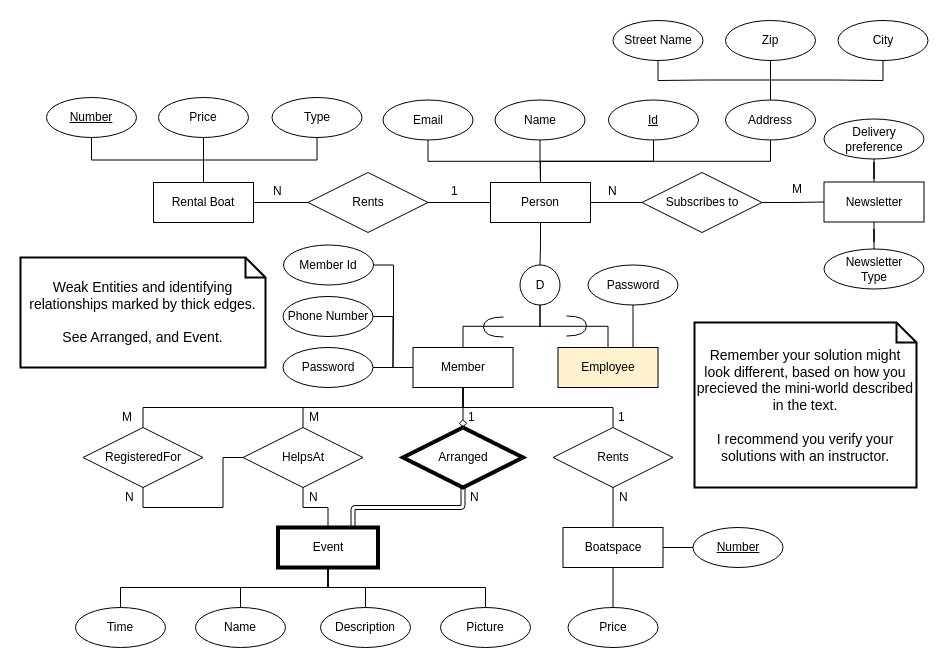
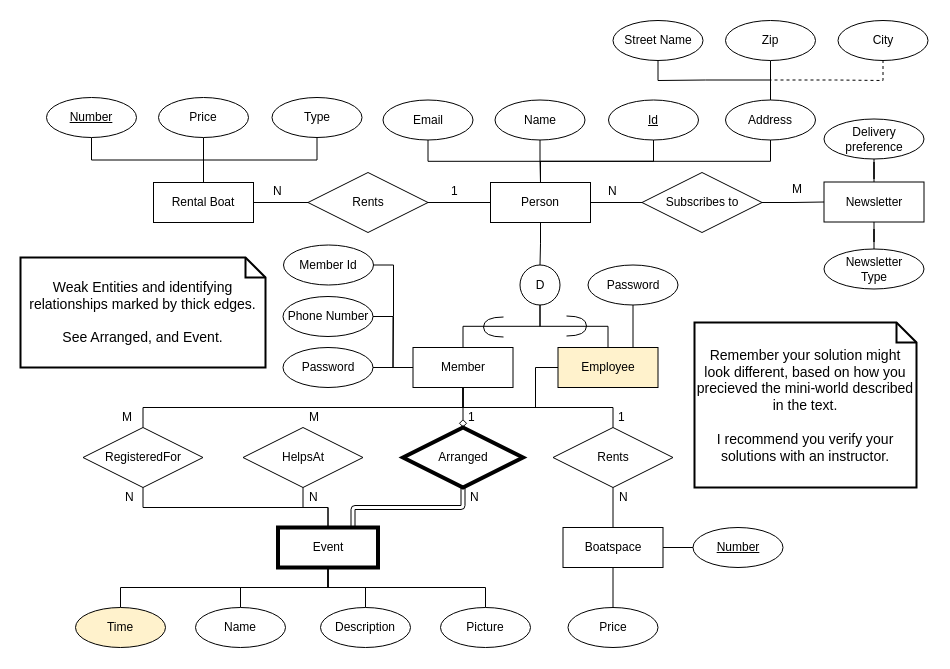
  <mxCell id="0" />
  <mxCell id="1" parent="0" />
  <mxCell id="2" style="edgeStyle=orthogonalEdgeStyle;rounded=0;orthogonalLoop=1;jettySize=auto;html=1;exitX=0.5;exitY=1;exitDx=0;exitDy=0;endArrow=none;endFill=0;" edge="1" parent="1" source="6" target="27"><mxGeometry relative="1" as="geometry" /></mxCell>
  <mxCell id="3" style="edgeStyle=orthogonalEdgeStyle;rounded=0;orthogonalLoop=1;jettySize=auto;html=1;exitX=0.5;exitY=1;exitDx=0;exitDy=0;endArrow=diamond;endFill=0;" edge="1" parent="1" source="6" target="21"><mxGeometry relative="1" as="geometry" /></mxCell>
- <mxCell id="4" style="edgeStyle=orthogonalEdgeStyle;rounded=0;orthogonalLoop=1;jettySize=auto;html=1;exitX=0.5;exitY=1;exitDx=0;exitDy=0;endArrow=none;endFill=0;" edge="1" parent="1" source="6" target="23"><mxGeometry relative="1" as="geometry" /></mxCell>
+ <mxCell id="4" style="edgeStyle=orthogonalEdgeStyle;rounded=0;orthogonalLoop=1;jettySize=auto;html=1;exitX=0.5;exitY=1;exitDx=0;exitDy=0;endArrow=none;endFill=0;" edge="1" parent="1" source="6" target="8"><mxGeometry relative="1" as="geometry" /></mxCell>
  <mxCell id="5" style="edgeStyle=orthogonalEdgeStyle;rounded=0;orthogonalLoop=1;jettySize=auto;html=1;exitX=0.5;exitY=1;exitDx=0;exitDy=0;endArrow=none;endFill=0;" edge="1" parent="1" source="6" target="25"><mxGeometry relative="1" as="geometry" /></mxCell>
  <mxCell id="6" value="Member" style="whiteSpace=wrap;html=1;align=center;" parent="1" vertex="1"><mxGeometry x="412.5" y="347" width="100" height="40" as="geometry" /></mxCell>
  <mxCell id="7" style="edgeStyle=orthogonalEdgeStyle;rounded=0;orthogonalLoop=1;jettySize=auto;html=1;exitX=0.75;exitY=0;exitDx=0;exitDy=0;endArrow=none;endFill=0;" edge="1" parent="1" source="8" target="86"><mxGeometry relative="1" as="geometry" /></mxCell>
  <mxCell id="8" value="Employee" style="whiteSpace=wrap;html=1;align=center;fillColor=#fff2cc;" parent="1" vertex="1"><mxGeometry x="557.5" y="347" width="100" height="40" as="geometry" /></mxCell>
  <mxCell id="9" style="edgeStyle=orthogonalEdgeStyle;rounded=0;orthogonalLoop=1;jettySize=auto;html=1;exitX=0.5;exitY=0;exitDx=0;exitDy=0;endArrow=none;endFill=0;" edge="1" parent="1" source="12" target="61"><mxGeometry relative="1" as="geometry" /></mxCell>
  <mxCell id="10" style="edgeStyle=orthogonalEdgeStyle;rounded=0;orthogonalLoop=1;jettySize=auto;html=1;exitX=0.5;exitY=0;exitDx=0;exitDy=0;endArrow=none;endFill=0;" edge="1" parent="1" source="12" target="60"><mxGeometry relative="1" as="geometry" /></mxCell>
  <mxCell id="11" style="edgeStyle=orthogonalEdgeStyle;rounded=0;orthogonalLoop=1;jettySize=auto;html=1;exitX=0.5;exitY=0;exitDx=0;exitDy=0;endArrow=none;endFill=0;" edge="1" parent="1" source="12" target="59"><mxGeometry relative="1" as="geometry" /></mxCell>
  <mxCell id="12" value="Rental Boat" style="whiteSpace=wrap;html=1;align=center;" parent="1" vertex="1"><mxGeometry x="153" y="182" width="100" height="40" as="geometry" /></mxCell>
  <mxCell id="13" style="edgeStyle=orthogonalEdgeStyle;rounded=0;orthogonalLoop=1;jettySize=auto;html=1;exitX=1;exitY=0.5;exitDx=0;exitDy=0;endArrow=none;endFill=0;" edge="1" parent="1" source="15" target="53"><mxGeometry relative="1" as="geometry" /></mxCell>
  <mxCell id="14" style="edgeStyle=orthogonalEdgeStyle;rounded=0;orthogonalLoop=1;jettySize=auto;html=1;exitX=0.5;exitY=1;exitDx=0;exitDy=0;endArrow=none;endFill=0;" edge="1" parent="1" source="15" target="57"><mxGeometry relative="1" as="geometry" /></mxCell>
  <mxCell id="15" value="Boatspace" style="whiteSpace=wrap;html=1;align=center;" parent="1" vertex="1"><mxGeometry x="562.5" y="527" width="100" height="40" as="geometry" /></mxCell>
  <mxCell id="16" style="edgeStyle=orthogonalEdgeStyle;rounded=0;orthogonalLoop=1;jettySize=auto;html=1;exitX=0.5;exitY=1;exitDx=0;exitDy=0;endArrow=none;endFill=0;" edge="1" parent="1" source="20" target="48"><mxGeometry relative="1" as="geometry" /></mxCell>
  <mxCell id="17" style="edgeStyle=orthogonalEdgeStyle;rounded=0;orthogonalLoop=1;jettySize=auto;html=1;exitX=0.5;exitY=1;exitDx=0;exitDy=0;endArrow=none;endFill=0;" edge="1" parent="1" source="20" target="49"><mxGeometry relative="1" as="geometry" /></mxCell>
  <mxCell id="18" style="edgeStyle=orthogonalEdgeStyle;rounded=0;orthogonalLoop=1;jettySize=auto;html=1;exitX=0.5;exitY=1;exitDx=0;exitDy=0;endArrow=none;endFill=0;" edge="1" parent="1" source="20" target="50"><mxGeometry relative="1" as="geometry" /></mxCell>
  <mxCell id="19" style="edgeStyle=orthogonalEdgeStyle;rounded=0;orthogonalLoop=1;jettySize=auto;html=1;exitX=0.5;exitY=1;exitDx=0;exitDy=0;endArrow=none;endFill=0;" edge="1" parent="1" source="20" target="51"><mxGeometry relative="1" as="geometry" /></mxCell>
  <mxCell id="20" value="Event" style="whiteSpace=wrap;html=1;align=center;strokeWidth=4;" parent="1" vertex="1"><mxGeometry x="277.5" y="527" width="100" height="40" as="geometry" /></mxCell>
  <mxCell id="21" value="Arranged" style="shape=rhombus;perimeter=rhombusPerimeter;whiteSpace=wrap;html=1;align=center;strokeWidth=4;" parent="1" vertex="1"><mxGeometry x="402.5" y="427" width="120" height="60" as="geometry" /></mxCell>
  <mxCell id="22" style="edgeStyle=orthogonalEdgeStyle;rounded=0;orthogonalLoop=1;jettySize=auto;html=1;exitX=0.5;exitY=1;exitDx=0;exitDy=0;endArrow=none;endFill=0;" edge="1" parent="1" source="23" target="20"><mxGeometry relative="1" as="geometry" /></mxCell>
  <mxCell id="23" value="HelpsAt" style="shape=rhombus;perimeter=rhombusPerimeter;whiteSpace=wrap;html=1;align=center;" parent="1" vertex="1"><mxGeometry x="242.5" y="427" width="120" height="60" as="geometry" /></mxCell>
- <mxCell id="24" style="edgeStyle=orthogonalEdgeStyle;rounded=0;orthogonalLoop=1;jettySize=auto;html=1;exitX=0.5;exitY=1;exitDx=0;exitDy=0;endArrow=none;endFill=0;" edge="1" parent="1" source="25" target="23"><mxGeometry relative="1" as="geometry" /></mxCell>
+ <mxCell id="24" style="edgeStyle=orthogonalEdgeStyle;rounded=0;orthogonalLoop=1;jettySize=auto;html=1;exitX=0.5;exitY=1;exitDx=0;exitDy=0;endArrow=none;endFill=0;" edge="1" parent="1" source="25" target="20"><mxGeometry relative="1" as="geometry" /></mxCell>
  <mxCell id="25" value="RegisteredFor" style="shape=rhombus;perimeter=rhombusPerimeter;whiteSpace=wrap;html=1;align=center;" parent="1" vertex="1"><mxGeometry x="82.5" y="427" width="120" height="60" as="geometry" /></mxCell>
  <mxCell id="26" style="edgeStyle=orthogonalEdgeStyle;rounded=0;orthogonalLoop=1;jettySize=auto;html=1;exitX=0.5;exitY=1;exitDx=0;exitDy=0;endArrow=none;endFill=0;" edge="1" parent="1" source="27" target="15"><mxGeometry relative="1" as="geometry" /></mxCell>
  <mxCell id="27" value="Rents" style="shape=rhombus;perimeter=rhombusPerimeter;whiteSpace=wrap;html=1;align=center;" parent="1" vertex="1"><mxGeometry x="552.5" y="427" width="120" height="60" as="geometry" /></mxCell>
  <mxCell id="28" style="edgeStyle=orthogonalEdgeStyle;rounded=0;orthogonalLoop=1;jettySize=auto;html=1;exitX=0.5;exitY=0;exitDx=0;exitDy=0;endArrow=none;endFill=0;" edge="1" parent="1" source="30" target="41"><mxGeometry relative="1" as="geometry" /></mxCell>
  <mxCell id="29" style="edgeStyle=orthogonalEdgeStyle;rounded=0;orthogonalLoop=1;jettySize=auto;html=1;exitX=0.5;exitY=1;exitDx=0;exitDy=0;endArrow=none;endFill=0;" edge="1" parent="1" source="30" target="44"><mxGeometry relative="1" as="geometry" /></mxCell>
  <mxCell id="30" value="Newsletter" style="whiteSpace=wrap;html=1;align=center;" parent="1" vertex="1"><mxGeometry x="823.5" y="181.5" width="100" height="40" as="geometry" /></mxCell>
  <mxCell id="31" style="edgeStyle=orthogonalEdgeStyle;rounded=0;orthogonalLoop=1;jettySize=auto;html=1;endArrow=none;endFill=0;exitX=0.5;exitY=0;exitDx=0;exitDy=0;" parent="1" source="37" target="66" edge="1"><mxGeometry relative="1" as="geometry"><mxPoint x="738" y="192" as="targetPoint" /></mxGeometry></mxCell>
  <mxCell id="32" style="edgeStyle=orthogonalEdgeStyle;rounded=0;orthogonalLoop=1;jettySize=auto;html=1;exitX=0;exitY=0.5;exitDx=0;exitDy=0;endArrow=none;endFill=0;" edge="1" parent="1" source="37" target="40"><mxGeometry relative="1" as="geometry" /></mxCell>
  <mxCell id="33" style="edgeStyle=orthogonalEdgeStyle;rounded=0;orthogonalLoop=1;jettySize=auto;html=1;exitX=0.5;exitY=1;exitDx=0;exitDy=0;entryX=0.5;entryY=0;entryDx=0;entryDy=0;endArrow=none;endFill=0;" edge="1" parent="1" source="37" target="47"><mxGeometry relative="1" as="geometry" /></mxCell>
  <mxCell id="34" style="edgeStyle=orthogonalEdgeStyle;rounded=0;orthogonalLoop=1;jettySize=auto;html=1;exitX=0.5;exitY=0;exitDx=0;exitDy=0;entryX=0.5;entryY=1;entryDx=0;entryDy=0;endArrow=none;endFill=0;" edge="1" parent="1" source="37" target="56"><mxGeometry relative="1" as="geometry" /></mxCell>
  <mxCell id="35" style="edgeStyle=orthogonalEdgeStyle;rounded=0;orthogonalLoop=1;jettySize=auto;html=1;exitX=0.5;exitY=0;exitDx=0;exitDy=0;entryX=0.5;entryY=1;entryDx=0;entryDy=0;endArrow=none;endFill=0;" edge="1" parent="1" source="37" target="52"><mxGeometry relative="1" as="geometry" /></mxCell>
  <mxCell id="36" style="edgeStyle=orthogonalEdgeStyle;rounded=0;orthogonalLoop=1;jettySize=auto;html=1;exitX=1;exitY=0.5;exitDx=0;exitDy=0;entryX=0;entryY=0.5;entryDx=0;entryDy=0;endArrow=none;endFill=0;" edge="1" parent="1" source="37" target="43"><mxGeometry relative="1" as="geometry" /></mxCell>
  <mxCell id="37" value="Person" style="whiteSpace=wrap;html=1;align=center;" parent="1" vertex="1"><mxGeometry x="490" y="182" width="100" height="40" as="geometry" /></mxCell>
  <mxCell id="38" style="edgeStyle=orthogonalEdgeStyle;rounded=0;orthogonalLoop=1;jettySize=auto;html=1;endArrow=none;endFill=0;" parent="1" source="58" target="37" edge="1"><mxGeometry relative="1" as="geometry"><Array as="points" /><mxPoint x="540" y="141.975" as="sourcePoint" /></mxGeometry></mxCell>
  <mxCell id="39" style="edgeStyle=orthogonalEdgeStyle;rounded=0;orthogonalLoop=1;jettySize=auto;html=1;exitX=0;exitY=0.5;exitDx=0;exitDy=0;endArrow=none;endFill=0;" edge="1" parent="1" source="40" target="12"><mxGeometry relative="1" as="geometry" /></mxCell>
  <mxCell id="40" value="Rents" style="shape=rhombus;perimeter=rhombusPerimeter;whiteSpace=wrap;html=1;align=center;" parent="1" vertex="1"><mxGeometry x="307.5" y="172" width="120" height="60" as="geometry" /></mxCell>
  <mxCell id="41" value="Delivery preference" style="ellipse;whiteSpace=wrap;html=1;align=center;" parent="1" vertex="1"><mxGeometry x="823.5" y="118.5" width="100" height="40" as="geometry" /></mxCell>
  <mxCell id="42" style="edgeStyle=orthogonalEdgeStyle;rounded=0;orthogonalLoop=1;jettySize=auto;html=1;exitX=1;exitY=0.5;exitDx=0;exitDy=0;endArrow=none;endFill=0;" edge="1" parent="1" source="43" target="30"><mxGeometry relative="1" as="geometry" /></mxCell>
  <mxCell id="43" value="Subscribes to" style="shape=rhombus;perimeter=rhombusPerimeter;whiteSpace=wrap;html=1;align=center;" parent="1" vertex="1"><mxGeometry x="641.5" y="172" width="120" height="60" as="geometry" /></mxCell>
  <mxCell id="44" value="Newsletter&lt;br&gt;Type" style="ellipse;whiteSpace=wrap;html=1;align=center;" parent="1" vertex="1"><mxGeometry x="823.5" y="248.5" width="100" height="40" as="geometry" /></mxCell>
  <mxCell id="45" style="edgeStyle=orthogonalEdgeStyle;rounded=0;orthogonalLoop=1;jettySize=auto;html=1;exitX=0.5;exitY=1;exitDx=0;exitDy=0;entryX=0.5;entryY=0;entryDx=0;entryDy=0;endArrow=none;endFill=0;" edge="1" parent="1" source="47" target="6"><mxGeometry relative="1" as="geometry" /></mxCell>
  <mxCell id="46" style="edgeStyle=orthogonalEdgeStyle;rounded=0;orthogonalLoop=1;jettySize=auto;html=1;exitX=0.5;exitY=1;exitDx=0;exitDy=0;endArrow=none;endFill=0;" edge="1" parent="1" source="47" target="8"><mxGeometry relative="1" as="geometry" /></mxCell>
  <mxCell id="47" value="D" style="ellipse;whiteSpace=wrap;html=1;aspect=fixed;" vertex="1" parent="1"><mxGeometry x="519.5" y="264.5" width="40" height="40" as="geometry" /></mxCell>
  <mxCell id="48" value="Name" style="ellipse;whiteSpace=wrap;html=1;" vertex="1" parent="1"><mxGeometry x="195" y="607" width="90" height="40" as="geometry" /></mxCell>
- <mxCell id="49" value="Time" style="ellipse;whiteSpace=wrap;html=1;" vertex="1" parent="1"><mxGeometry x="75" y="607" width="90" height="40" as="geometry" /></mxCell>
+ <mxCell id="49" value="Time" style="ellipse;whiteSpace=wrap;html=1;fillColor=#fff2cc;" vertex="1" parent="1"><mxGeometry x="75" y="607" width="90" height="40" as="geometry" /></mxCell>
  <mxCell id="50" value="Description" style="ellipse;whiteSpace=wrap;html=1;" vertex="1" parent="1"><mxGeometry x="320" y="607" width="90" height="40" as="geometry" /></mxCell>
  <mxCell id="51" value="Picture" style="ellipse;whiteSpace=wrap;html=1;" vertex="1" parent="1"><mxGeometry x="440" y="607" width="90" height="40" as="geometry" /></mxCell>
  <mxCell id="52" value="&lt;u&gt;Id&lt;/u&gt;" style="ellipse;whiteSpace=wrap;html=1;" vertex="1" parent="1"><mxGeometry x="608" y="99.5" width="90" height="40" as="geometry" /></mxCell>
  <mxCell id="53" value="&lt;u&gt;Number&lt;/u&gt;" style="ellipse;whiteSpace=wrap;html=1;" vertex="1" parent="1"><mxGeometry x="692.5" y="527" width="90" height="40" as="geometry" /></mxCell>
  <mxCell id="54" value="" style="shape=requiredInterface;html=1;verticalLabelPosition=bottom;rotation=180;" vertex="1" parent="1"><mxGeometry x="483" y="316.5" width="20" height="20" as="geometry" /></mxCell>
  <mxCell id="55" value="" style="shape=requiredInterface;html=1;verticalLabelPosition=bottom;rotation=0;" vertex="1" parent="1"><mxGeometry x="566" y="315.5" width="20" height="20" as="geometry" /></mxCell>
  <mxCell id="56" value="Email" style="ellipse;whiteSpace=wrap;html=1;" vertex="1" parent="1"><mxGeometry x="382.5" y="99.5" width="90" height="40" as="geometry" /></mxCell>
  <mxCell id="57" value="Price" style="ellipse;whiteSpace=wrap;html=1;" vertex="1" parent="1"><mxGeometry x="567.5" y="607" width="90" height="40" as="geometry" /></mxCell>
  <mxCell id="58" value="Name" style="ellipse;whiteSpace=wrap;html=1;" vertex="1" parent="1"><mxGeometry x="494.5" y="99.5" width="90" height="40" as="geometry" /></mxCell>
  <mxCell id="59" value="Type" style="ellipse;whiteSpace=wrap;html=1;" vertex="1" parent="1"><mxGeometry x="271.5" y="97" width="90" height="40" as="geometry" /></mxCell>
  <mxCell id="60" value="&lt;u&gt;Number&lt;/u&gt;" style="ellipse;whiteSpace=wrap;html=1;" vertex="1" parent="1"><mxGeometry x="46" y="97" width="90" height="40" as="geometry" /></mxCell>
  <mxCell id="61" value="Price" style="ellipse;whiteSpace=wrap;html=1;" vertex="1" parent="1"><mxGeometry x="158" y="97" width="90" height="40" as="geometry" /></mxCell>
  <mxCell id="62" value="N" style="text;html=1;resizable=0;points=[];autosize=1;align=left;verticalAlign=top;spacingTop=-4;" vertex="1" parent="1"><mxGeometry x="270.5" y="181" width="20" height="20" as="geometry" /></mxCell>
  <mxCell id="63" style="edgeStyle=orthogonalEdgeStyle;rounded=0;orthogonalLoop=1;jettySize=auto;html=1;exitX=0.5;exitY=0;exitDx=0;exitDy=0;entryX=0.5;entryY=1;entryDx=0;entryDy=0;endArrow=none;endFill=0;" edge="1" parent="1" source="66" target="69"><mxGeometry relative="1" as="geometry" /></mxCell>
  <mxCell id="64" style="edgeStyle=orthogonalEdgeStyle;rounded=0;orthogonalLoop=1;jettySize=auto;html=1;exitX=0.5;exitY=0;exitDx=0;exitDy=0;endArrow=none;endFill=0;" edge="1" parent="1" source="66" target="68"><mxGeometry relative="1" as="geometry" /></mxCell>
- <mxCell id="65" style="edgeStyle=orthogonalEdgeStyle;rounded=0;orthogonalLoop=1;jettySize=auto;html=1;exitX=0.5;exitY=0;exitDx=0;exitDy=0;endArrow=none;endFill=0;" edge="1" parent="1" source="66" target="67"><mxGeometry relative="1" as="geometry" /></mxCell>
+ <mxCell id="65" style="edgeStyle=orthogonalEdgeStyle;rounded=0;orthogonalLoop=1;jettySize=auto;html=1;exitX=0.5;exitY=0;exitDx=0;exitDy=0;endArrow=none;endFill=0;dashed=1;" edge="1" parent="1" source="66" target="67"><mxGeometry relative="1" as="geometry" /></mxCell>
  <mxCell id="66" value="Address" style="ellipse;whiteSpace=wrap;html=1;" vertex="1" parent="1"><mxGeometry x="725" y="99.5" width="90" height="40" as="geometry" /></mxCell>
  <mxCell id="67" value="City" style="ellipse;whiteSpace=wrap;html=1;" vertex="1" parent="1"><mxGeometry x="837.5" y="20" width="90" height="40" as="geometry" /></mxCell>
  <mxCell id="68" value="Street Name" style="ellipse;whiteSpace=wrap;html=1;" vertex="1" parent="1"><mxGeometry x="612.5" y="20" width="90" height="40" as="geometry" /></mxCell>
  <mxCell id="69" value="Zip" style="ellipse;whiteSpace=wrap;html=1;" vertex="1" parent="1"><mxGeometry x="725" y="20" width="90" height="40" as="geometry" /></mxCell>
  <mxCell id="70" value="Weak Entities and identifying relationships marked by thick edges.&lt;br&gt;&lt;br&gt;See Arranged, and Event." style="shape=note;strokeWidth=2;fontSize=14;size=20;whiteSpace=wrap;html=1;glass=0;verticalAlign=middle;" vertex="1" parent="1"><mxGeometry x="20" y="257" width="245" height="110" as="geometry" /></mxCell>
  <mxCell id="71" value="" style="shape=link;html=1;endArrow=none;endFill=0;entryX=0.5;entryY=1;entryDx=0;entryDy=0;exitX=0.75;exitY=0;exitDx=0;exitDy=0;edgeStyle=orthogonalEdgeStyle;" edge="1" parent="1" source="20" target="21"><mxGeometry width="50" height="50" relative="1" as="geometry"><mxPoint x="-190" y="727" as="sourcePoint" /><mxPoint x="-140" y="677" as="targetPoint" /></mxGeometry></mxCell>
  <mxCell id="72" value="N" style="text;html=1;resizable=0;points=[];autosize=1;align=left;verticalAlign=top;spacingTop=-4;" vertex="1" parent="1"><mxGeometry x="606" y="181" width="20" height="20" as="geometry" /></mxCell>
  <mxCell id="73" value="M" style="text;html=1;resizable=0;points=[];autosize=1;align=left;verticalAlign=top;spacingTop=-4;" vertex="1" parent="1"><mxGeometry x="790" y="179" width="30" height="20" as="geometry" /></mxCell>
  <mxCell id="74" value="M" style="text;html=1;resizable=0;points=[];autosize=1;align=left;verticalAlign=top;spacingTop=-4;" vertex="1" parent="1"><mxGeometry x="120" y="407" width="30" height="20" as="geometry" /></mxCell>
  <mxCell id="75" value="N" style="text;html=1;resizable=0;points=[];autosize=1;align=left;verticalAlign=top;spacingTop=-4;" vertex="1" parent="1"><mxGeometry x="122.5" y="487" width="20" height="20" as="geometry" /></mxCell>
  <mxCell id="76" value="N" style="text;html=1;resizable=0;points=[];autosize=1;align=left;verticalAlign=top;spacingTop=-4;" vertex="1" parent="1"><mxGeometry x="306.5" y="487" width="20" height="20" as="geometry" /></mxCell>
  <mxCell id="77" value="M" style="text;html=1;resizable=0;points=[];autosize=1;align=left;verticalAlign=top;spacingTop=-4;" vertex="1" parent="1"><mxGeometry x="306.5" y="407" width="30" height="20" as="geometry" /></mxCell>
  <mxCell id="78" value="1" style="text;html=1;resizable=0;points=[];autosize=1;align=left;verticalAlign=top;spacingTop=-4;" vertex="1" parent="1"><mxGeometry x="465.5" y="407" width="20" height="20" as="geometry" /></mxCell>
  <mxCell id="79" value="N" style="text;html=1;resizable=0;points=[];autosize=1;align=left;verticalAlign=top;spacingTop=-4;" vertex="1" parent="1"><mxGeometry x="468" y="487" width="20" height="20" as="geometry" /></mxCell>
  <mxCell id="80" value="N" style="text;html=1;resizable=0;points=[];autosize=1;align=left;verticalAlign=top;spacingTop=-4;" vertex="1" parent="1"><mxGeometry x="616.5" y="487" width="20" height="20" as="geometry" /></mxCell>
  <mxCell id="81" value="1" style="text;html=1;resizable=0;points=[];autosize=1;align=left;verticalAlign=top;spacingTop=-4;" vertex="1" parent="1"><mxGeometry x="449" y="181" width="20" height="20" as="geometry" /></mxCell>
  <mxCell id="82" value="1" style="text;html=1;resizable=0;points=[];autosize=1;align=left;verticalAlign=top;spacingTop=-4;" vertex="1" parent="1"><mxGeometry x="615.5" y="407" width="20" height="20" as="geometry" /></mxCell>
  <mxCell id="83" value="Remember your solution might look different, based on how you precieved the mini-world described in the text. &lt;br&gt;&lt;br&gt;I recommend you verify your solutions with an instructor." style="shape=note;strokeWidth=2;fontSize=14;size=20;whiteSpace=wrap;html=1;glass=0;align=center;verticalAlign=middle;" vertex="1" parent="1"><mxGeometry x="694" y="322" width="222" height="165" as="geometry" /></mxCell>
  <mxCell id="84" style="edgeStyle=orthogonalEdgeStyle;rounded=0;orthogonalLoop=1;jettySize=auto;html=1;exitX=1;exitY=0.5;exitDx=0;exitDy=0;entryX=0;entryY=0.5;entryDx=0;entryDy=0;endArrow=none;endFill=0;" edge="1" parent="1" source="85" target="6"><mxGeometry relative="1" as="geometry" /></mxCell>
  <mxCell id="85" value="Password" style="ellipse;whiteSpace=wrap;html=1;" vertex="1" parent="1"><mxGeometry x="282.5" y="347" width="90" height="40" as="geometry" /></mxCell>
  <mxCell id="86" value="Password" style="ellipse;whiteSpace=wrap;html=1;" vertex="1" parent="1"><mxGeometry x="587.5" y="264.5" width="90" height="40" as="geometry" /></mxCell>
  <mxCell id="87" style="edgeStyle=orthogonalEdgeStyle;rounded=0;orthogonalLoop=1;jettySize=auto;html=1;exitX=1;exitY=0.5;exitDx=0;exitDy=0;entryX=0;entryY=0.5;entryDx=0;entryDy=0;endArrow=none;endFill=0;" edge="1" parent="1" source="88" target="6"><mxGeometry relative="1" as="geometry" /></mxCell>
  <mxCell id="88" value="Phone Number" style="ellipse;whiteSpace=wrap;html=1;" vertex="1" parent="1"><mxGeometry x="282.5" y="296" width="90" height="40" as="geometry" /></mxCell>
  <mxCell id="89" style="edgeStyle=orthogonalEdgeStyle;rounded=0;orthogonalLoop=1;jettySize=auto;html=1;exitX=1;exitY=0.5;exitDx=0;exitDy=0;entryX=0;entryY=0.5;entryDx=0;entryDy=0;endArrow=none;endFill=0;" edge="1" parent="1" source="90" target="6"><mxGeometry relative="1" as="geometry" /></mxCell>
  <mxCell id="90" value="Member Id" style="ellipse;whiteSpace=wrap;html=1;" vertex="1" parent="1"><mxGeometry x="283" y="244.5" width="90" height="40" as="geometry" /></mxCell>
